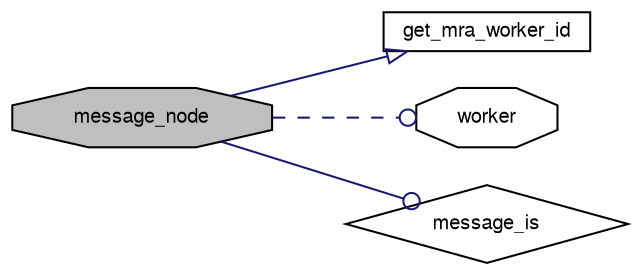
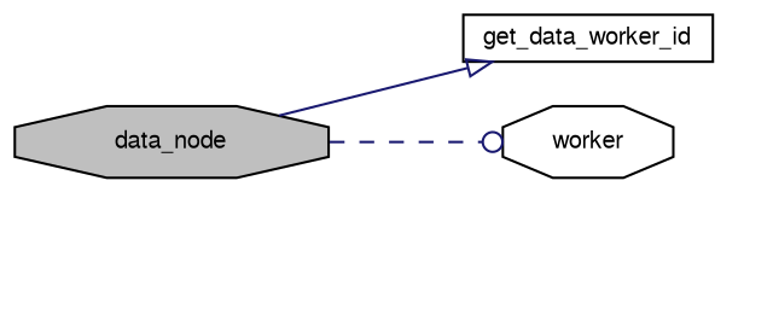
  digraph {
    rankdir=LR
    node [color=black fillcolor=white fontname=FreeSans fontsize=10 shape=octagon style=filled]
    edge [arrowhead=odot color=midnightblue fontname=FreeSans fontsize=10 labelfontname=FreeSans labelfontsize=10 style=solid]
-   n1 [fillcolor=grey75 fontcolor=black height=0.2 label=message_node width=0.4]
-   n2 [height=0.2 label=get_mra_worker_id shape=box width=0.4]
+   n1 [fillcolor=grey75 fontcolor=black height=0.2 label=data_node width=0.4]
+   n2 [height=0.2 label=get_data_worker_id shape=box width=0.4]
    n3 [height=0.2 label=worker width=0.4]
-   n4 [height=0.2 label=message_is shape=diamond width=0.4]
    n1 -> n2 [arrowhead=onormal]
    n1 -> n3 [style=dashed]
-   n1 -> n4
  }
